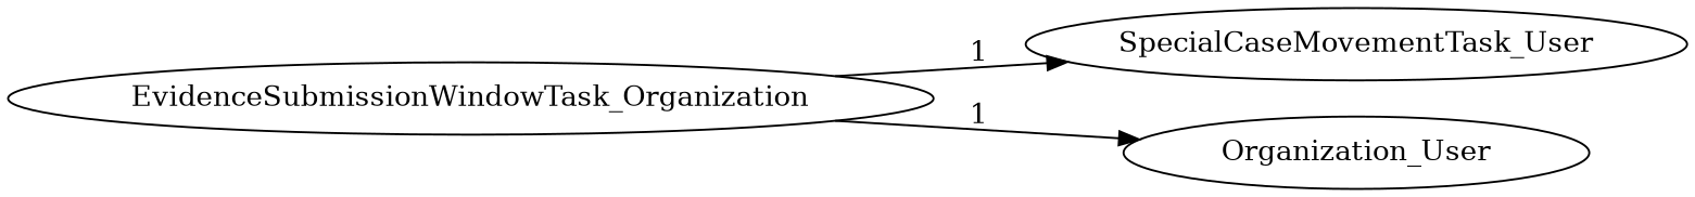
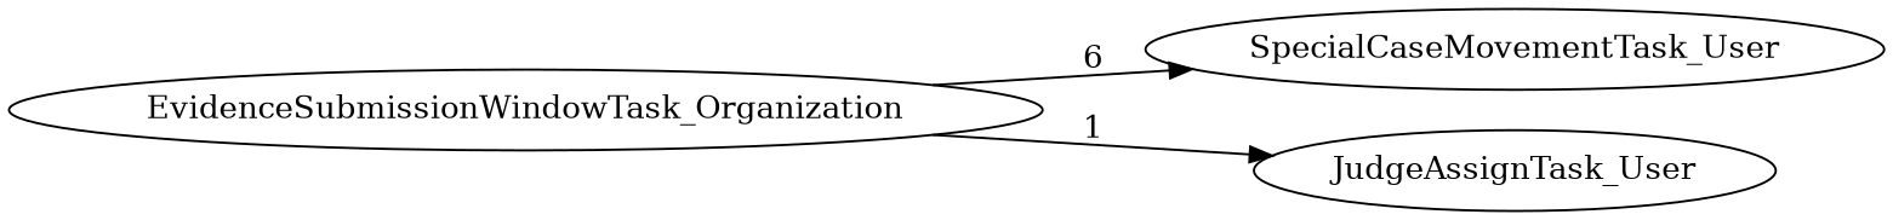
  digraph {
    rankdir=LR
    EvidenceSubmissionWindowTask_Organization
    SpecialCaseMovementTask_User
-   JudgeAssignTask_User [label=Organization_User]
-   EvidenceSubmissionWindowTask_Organization -> SpecialCaseMovementTask_User [label=1]
+   JudgeAssignTask_User
+   EvidenceSubmissionWindowTask_Organization -> SpecialCaseMovementTask_User [label=6]
    EvidenceSubmissionWindowTask_Organization -> JudgeAssignTask_User [label=1]
  }
